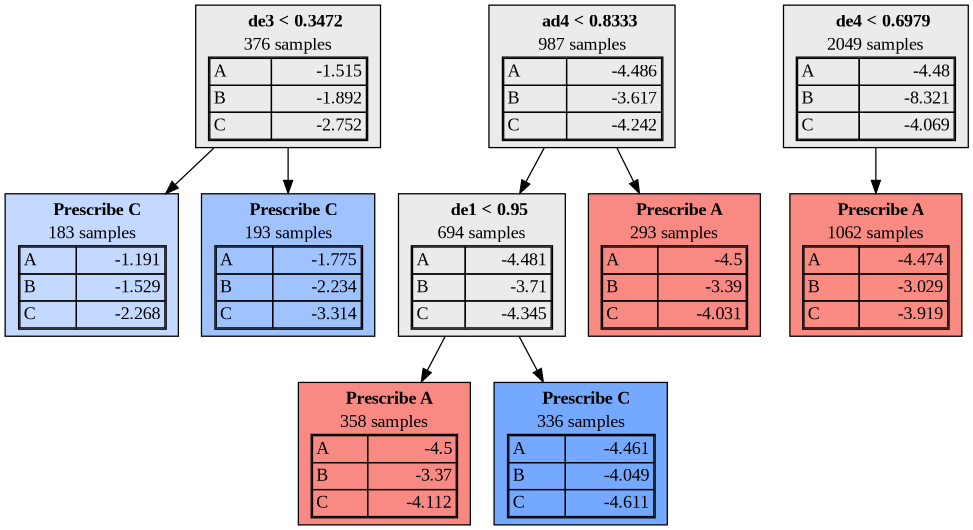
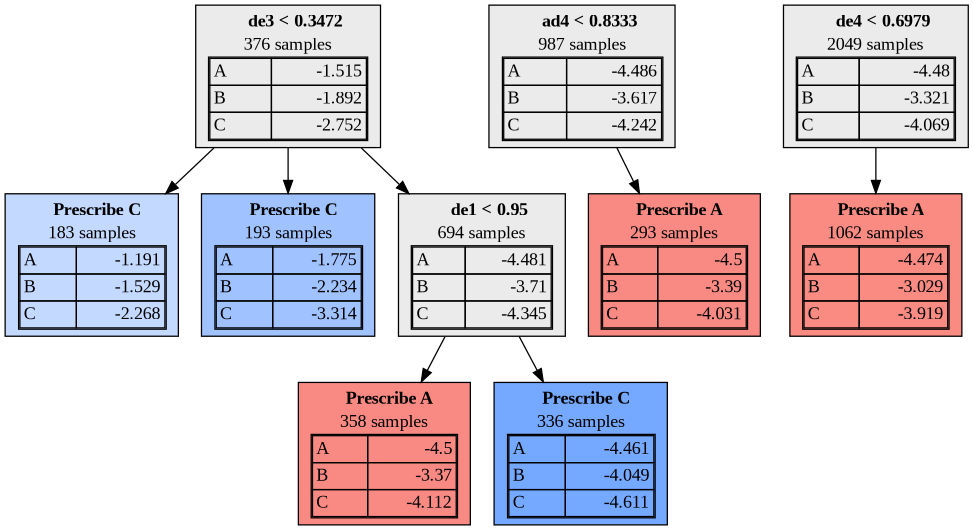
  digraph {
    fontname="Liberation Serif"
    node [fillcolor="#EBEBEB" fontname="Liberation Serif" shape=box style=filled color=black]
    edge [fontname="Liberation Serif"]
    n1 [label=<  <TABLE BORDER="0" CELLPADDING="0">       <TR>     <TD>       <B> de3 &lt; 0.3472</B>     </TD>   </TR>      <TR>       <TD>376 samples</TD>     </TR>     <TR>   <TD>     <TABLE CELLSPACING="0">                <TR >     <TD ALIGN="LEFT">A</TD>     <TD ALIGN="RIGHT">-1.515</TD>   </TR>   <TR >     <TD ALIGN="LEFT">B</TD>     <TD ALIGN="RIGHT">-1.892</TD>   </TR>   <TR class="highlighted">     <TD ALIGN="LEFT">C</TD>     <TD ALIGN="RIGHT">-2.752</TD>   </TR>      </TABLE>   </TD> </TR>    </TABLE> > color=""]
    n2 [fillcolor="#619CFF60" label=<  <TABLE BORDER="0" CELLPADDING="0">       <TR>     <TD>       <B>Prescribe C</B>     </TD>   </TR>      <TR>       <TD>183 samples</TD>     </TR>     <TR>   <TD>     <TABLE CELLSPACING="0">                <TR >     <TD ALIGN="LEFT">A</TD>     <TD ALIGN="RIGHT">-1.191</TD>   </TR>   <TR >     <TD ALIGN="LEFT">B</TD>     <TD ALIGN="RIGHT">-1.529</TD>   </TR>   <TR class="highlighted">     <TD ALIGN="LEFT">C</TD>     <TD ALIGN="RIGHT">-2.268</TD>   </TR>      </TABLE>   </TD> </TR>    </TABLE> >]
    n3 [fillcolor="#619CFF99" label=<  <TABLE BORDER="0" CELLPADDING="0">       <TR>     <TD>       <B>Prescribe C</B>     </TD>   </TR>      <TR>       <TD>193 samples</TD>     </TR>     <TR>   <TD>     <TABLE CELLSPACING="0">                <TR >     <TD ALIGN="LEFT">A</TD>     <TD ALIGN="RIGHT">-1.775</TD>   </TR>   <TR >     <TD ALIGN="LEFT">B</TD>     <TD ALIGN="RIGHT">-2.234</TD>   </TR>   <TR class="highlighted">     <TD ALIGN="LEFT">C</TD>     <TD ALIGN="RIGHT">-3.314</TD>   </TR>      </TABLE>   </TD> </TR>    </TABLE> >]
-   n4 [label=<  <TABLE BORDER="0" CELLPADDING="0">       <TR>     <TD>       <B> de4 &lt; 0.6979</B>     </TD>   </TR>      <TR>       <TD>2049 samples</TD>     </TR>     <TR>   <TD>     <TABLE CELLSPACING="0">                <TR class="highlighted">     <TD ALIGN="LEFT">A</TD>     <TD ALIGN="RIGHT">-4.48</TD>   </TR>   <TR >     <TD ALIGN="LEFT">B</TD>     <TD ALIGN="RIGHT">-8.321</TD>   </TR>   <TR >     <TD ALIGN="LEFT">C</TD>     <TD ALIGN="RIGHT">-4.069</TD>   </TR>      </TABLE>   </TD> </TR>    </TABLE> > color=""]
+   n4 [label=<  <TABLE BORDER="0" CELLPADDING="0">       <TR>     <TD>       <B> de4 &lt; 0.6979</B>     </TD>   </TR>      <TR>       <TD>2049 samples</TD>     </TR>     <TR>   <TD>     <TABLE CELLSPACING="0">                <TR class="highlighted">     <TD ALIGN="LEFT">A</TD>     <TD ALIGN="RIGHT">-4.48</TD>   </TR>   <TR >     <TD ALIGN="LEFT">B</TD>     <TD ALIGN="RIGHT">-3.321</TD>   </TR>   <TR >     <TD ALIGN="LEFT">C</TD>     <TD ALIGN="RIGHT">-4.069</TD>   </TR>      </TABLE>   </TD> </TR>    </TABLE> > color=""]
    n5 [fillcolor="#F8766Dd8" label=<  <TABLE BORDER="0" CELLPADDING="0">       <TR>     <TD>       <B>Prescribe A</B>     </TD>   </TR>      <TR>       <TD>1062 samples</TD>     </TR>     <TR>   <TD>     <TABLE CELLSPACING="0">                <TR class="highlighted">     <TD ALIGN="LEFT">A</TD>     <TD ALIGN="RIGHT">-4.474</TD>   </TR>   <TR >     <TD ALIGN="LEFT">B</TD>     <TD ALIGN="RIGHT">-3.029</TD>   </TR>   <TR >     <TD ALIGN="LEFT">C</TD>     <TD ALIGN="RIGHT">-3.919</TD>   </TR>      </TABLE>   </TD> </TR>    </TABLE> >]
    n6 [label=<  <TABLE BORDER="0" CELLPADDING="0">       <TR>     <TD>       <B> ad4 &lt; 0.8333</B>     </TD>   </TR>      <TR>       <TD>987 samples</TD>     </TR>     <TR>   <TD>     <TABLE CELLSPACING="0">                <TR class="highlighted">     <TD ALIGN="LEFT">A</TD>     <TD ALIGN="RIGHT">-4.486</TD>   </TR>   <TR >     <TD ALIGN="LEFT">B</TD>     <TD ALIGN="RIGHT">-3.617</TD>   </TR>   <TR >     <TD ALIGN="LEFT">C</TD>     <TD ALIGN="RIGHT">-4.242</TD>   </TR>      </TABLE>   </TD> </TR>    </TABLE> > color=""]
    n7 [fillcolor="#F8766Dd9" label=<  <TABLE BORDER="0" CELLPADDING="0">       <TR>     <TD>       <B>Prescribe A</B>     </TD>   </TR>      <TR>       <TD>293 samples</TD>     </TR>     <TR>   <TD>     <TABLE CELLSPACING="0">                <TR class="highlighted">     <TD ALIGN="LEFT">A</TD>     <TD ALIGN="RIGHT">-4.5</TD>   </TR>   <TR >     <TD ALIGN="LEFT">B</TD>     <TD ALIGN="RIGHT">-3.39</TD>   </TR>   <TR >     <TD ALIGN="LEFT">C</TD>     <TD ALIGN="RIGHT">-4.031</TD>   </TR>      </TABLE>   </TD> </TR>    </TABLE> >]
    n8 [label=<  <TABLE BORDER="0" CELLPADDING="0">       <TR>     <TD>       <B> de1 &lt; 0.95</B>     </TD>   </TR>      <TR>       <TD>694 samples</TD>     </TR>     <TR>   <TD>     <TABLE CELLSPACING="0">                <TR class="highlighted">     <TD ALIGN="LEFT">A</TD>     <TD ALIGN="RIGHT">-4.481</TD>   </TR>   <TR >     <TD ALIGN="LEFT">B</TD>     <TD ALIGN="RIGHT">-3.71</TD>   </TR>   <TR >     <TD ALIGN="LEFT">C</TD>     <TD ALIGN="RIGHT">-4.345</TD>   </TR>      </TABLE>   </TD> </TR>    </TABLE> > color=""]
    n9 [fillcolor="#F8766Dd9" label=<  <TABLE BORDER="0" CELLPADDING="0">       <TR>     <TD>       <B>Prescribe A</B>     </TD>   </TR>      <TR>       <TD>358 samples</TD>     </TR>     <TR>   <TD>     <TABLE CELLSPACING="0">                <TR class="highlighted">     <TD ALIGN="LEFT">A</TD>     <TD ALIGN="RIGHT">-4.5</TD>   </TR>   <TR >     <TD ALIGN="LEFT">B</TD>     <TD ALIGN="RIGHT">-3.37</TD>   </TR>   <TR >     <TD ALIGN="LEFT">C</TD>     <TD ALIGN="RIGHT">-4.112</TD>   </TR>      </TABLE>   </TD> </TR>    </TABLE> >]
    n10 [fillcolor="#619CFFdf" label=<  <TABLE BORDER="0" CELLPADDING="0">       <TR>     <TD>       <B>Prescribe C</B>     </TD>   </TR>      <TR>       <TD>336 samples</TD>     </TR>     <TR>   <TD>     <TABLE CELLSPACING="0">                <TR >     <TD ALIGN="LEFT">A</TD>     <TD ALIGN="RIGHT">-4.461</TD>   </TR>   <TR >     <TD ALIGN="LEFT">B</TD>     <TD ALIGN="RIGHT">-4.049</TD>   </TR>   <TR class="highlighted">     <TD ALIGN="LEFT">C</TD>     <TD ALIGN="RIGHT">-4.611</TD>   </TR>      </TABLE>   </TD> </TR>    </TABLE> >]
    n1 -> n2
    n1 -> n3
    n4 -> n5
    n6 -> n7
-   n6 -> n8
+   n1 -> n8
    n8 -> n9
    n8 -> n10
  }
